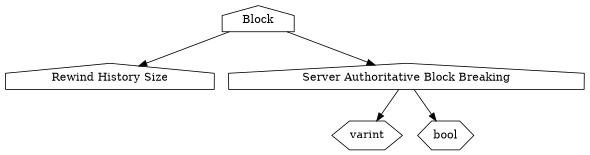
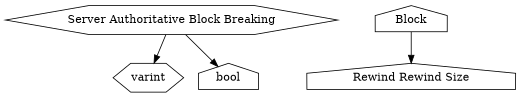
  digraph {
    rankdir=TB
    node [shape=house]
    n1 [label=varint shape=hexagon]
-   n2 [label=bool shape=hexagon]
+   n2 [label=bool]
    n3 [label=Block]
-   n4 [label="Rewind History Size"]
-   n5 [label="Server Authoritative Block Breaking"]
+   n4 [label="Rewind Rewind Size"]
+   n5 [label="Server Authoritative Block Breaking" shape=hexagon]
    subgraph sub_1 {
      rank=max
      n1
      n2
    }
    n3 -> n4
-   n3 -> n5
    n5 -> n1
    n5 -> n2
  }
